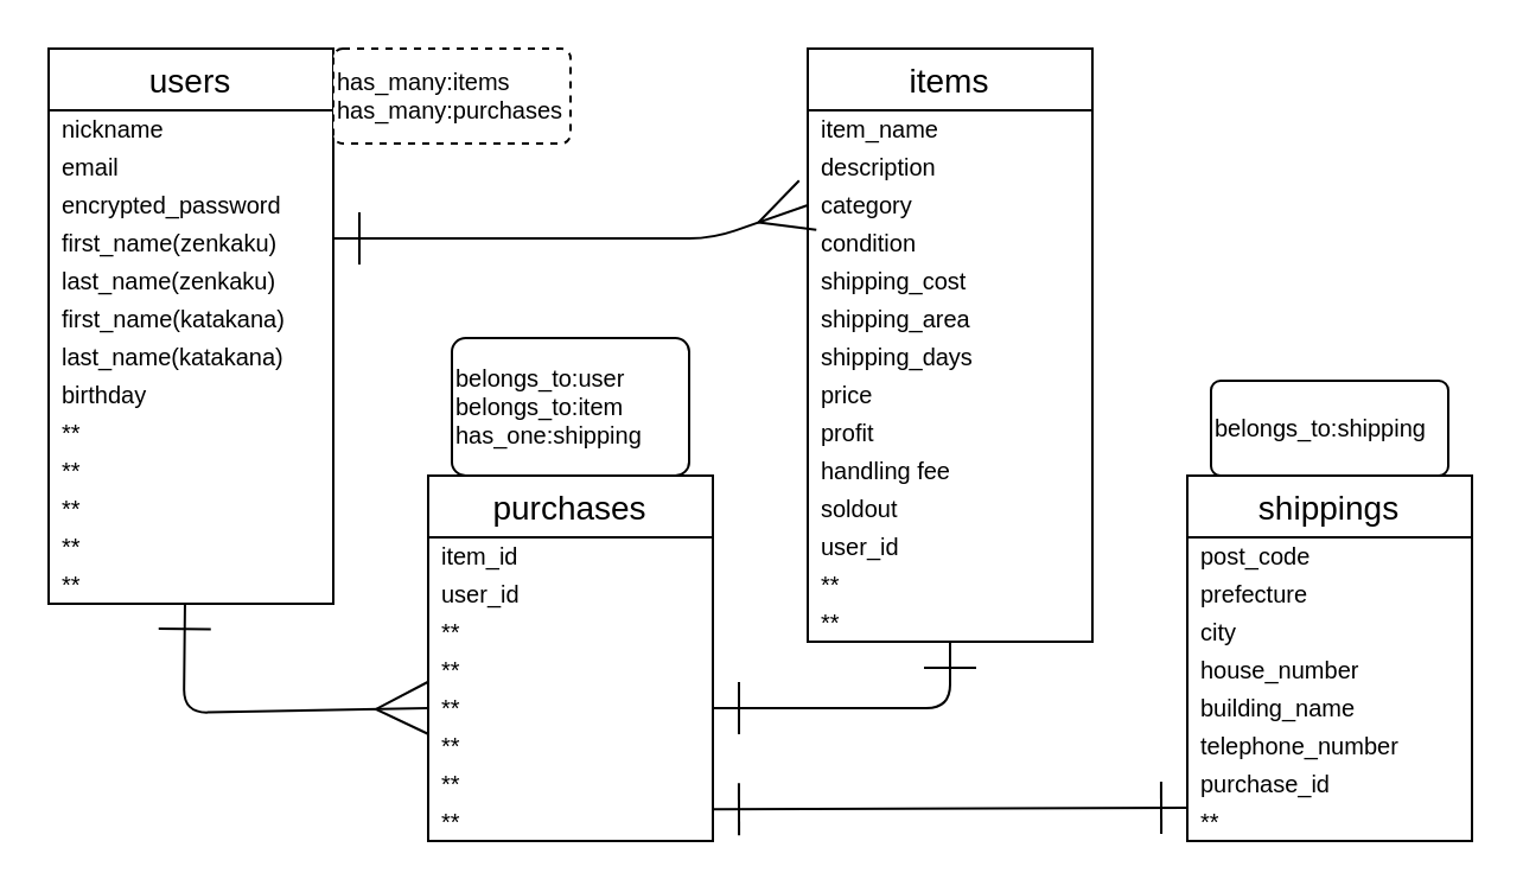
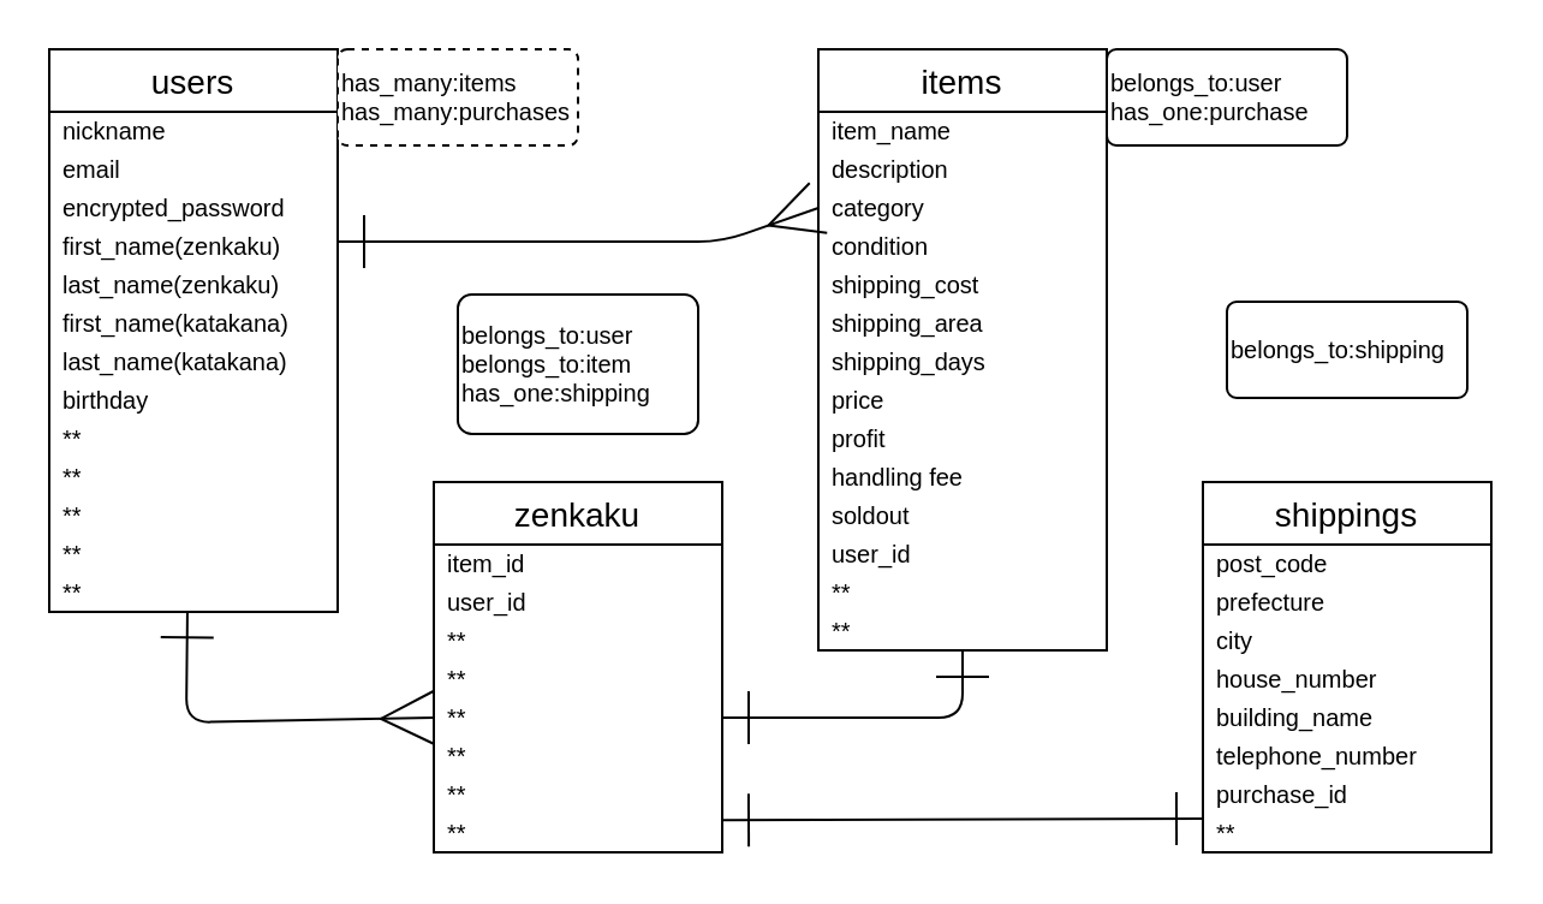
  <mxCell id="0" />
  <mxCell id="1" parent="0" />
  <mxCell id="2" value="users" style="swimlane;fontStyle=0;childLayout=stackLayout;horizontal=1;startSize=26;horizontalStack=0;resizeParent=1;resizeParentMax=0;resizeLast=0;collapsible=1;marginBottom=0;align=center;fontSize=14;spacing=0;" parent="1" vertex="1"><mxGeometry x="20" y="20" width="120" height="234" as="geometry" /></mxCell>
  <mxCell id="3" value="nickname" style="text;strokeColor=none;fillColor=none;spacingLeft=4;spacingRight=4;overflow=hidden;rotatable=0;points=[[0,0.5],[1,0.5]];portConstraint=eastwest;fontSize=10;verticalAlign=middle;" parent="2" vertex="1"><mxGeometry y="26" width="120" height="16" as="geometry" /></mxCell>
  <mxCell id="4" value="email" style="text;strokeColor=none;fillColor=none;spacingLeft=4;spacingRight=4;overflow=hidden;rotatable=0;points=[[0,0.5],[1,0.5]];portConstraint=eastwest;fontSize=10;verticalAlign=middle;" parent="2" vertex="1"><mxGeometry y="42" width="120" height="16" as="geometry" /></mxCell>
  <mxCell id="5" value="encrypted_password" style="text;strokeColor=none;fillColor=none;spacingLeft=4;spacingRight=4;overflow=hidden;rotatable=0;points=[[0,0.5],[1,0.5]];portConstraint=eastwest;fontSize=10;verticalAlign=middle;" parent="2" vertex="1"><mxGeometry y="58" width="120" height="16" as="geometry" /></mxCell>
  <mxCell id="6" value="first_name(zenkaku) " style="text;strokeColor=none;fillColor=none;spacingLeft=4;spacingRight=4;overflow=hidden;rotatable=0;points=[[0,0.5],[1,0.5]];portConstraint=eastwest;fontSize=10;verticalAlign=middle;" parent="2" vertex="1"><mxGeometry y="74" width="120" height="16" as="geometry" /></mxCell>
  <mxCell id="7" value="last_name(zenkaku)" style="text;strokeColor=none;fillColor=none;spacingLeft=4;spacingRight=4;overflow=hidden;rotatable=0;points=[[0,0.5],[1,0.5]];portConstraint=eastwest;fontSize=10;verticalAlign=middle;" parent="2" vertex="1"><mxGeometry y="90" width="120" height="16" as="geometry" /></mxCell>
  <mxCell id="8" value="first_name(katakana) " style="text;strokeColor=none;fillColor=none;spacingLeft=4;spacingRight=4;overflow=hidden;rotatable=0;points=[[0,0.5],[1,0.5]];portConstraint=eastwest;fontSize=10;verticalAlign=middle;" parent="2" vertex="1"><mxGeometry y="106" width="120" height="16" as="geometry" /></mxCell>
  <mxCell id="9" value="last_name(katakana)" style="text;strokeColor=none;fillColor=none;spacingLeft=4;spacingRight=4;overflow=hidden;rotatable=0;points=[[0,0.5],[1,0.5]];portConstraint=eastwest;fontSize=10;verticalAlign=middle;" parent="2" vertex="1"><mxGeometry y="122" width="120" height="16" as="geometry" /></mxCell>
  <mxCell id="10" value="birthday" style="text;strokeColor=none;fillColor=none;spacingLeft=4;spacingRight=4;overflow=hidden;rotatable=0;points=[[0,0.5],[1,0.5]];portConstraint=eastwest;fontSize=10;verticalAlign=middle;" parent="2" vertex="1"><mxGeometry y="138" width="120" height="16" as="geometry" /></mxCell>
  <mxCell id="11" value="**" style="text;strokeColor=none;fillColor=none;spacingLeft=4;spacingRight=4;overflow=hidden;rotatable=0;points=[[0,0.5],[1,0.5]];portConstraint=eastwest;fontSize=10;verticalAlign=middle;" parent="2" vertex="1"><mxGeometry y="154" width="120" height="16" as="geometry" /></mxCell>
  <mxCell id="12" value="**" style="text;strokeColor=none;fillColor=none;spacingLeft=4;spacingRight=4;overflow=hidden;rotatable=0;points=[[0,0.5],[1,0.5]];portConstraint=eastwest;fontSize=10;verticalAlign=middle;" parent="2" vertex="1"><mxGeometry y="170" width="120" height="16" as="geometry" /></mxCell>
  <mxCell id="13" value="**" style="text;strokeColor=none;fillColor=none;spacingLeft=4;spacingRight=4;overflow=hidden;rotatable=0;points=[[0,0.5],[1,0.5]];portConstraint=eastwest;fontSize=10;verticalAlign=middle;" parent="2" vertex="1"><mxGeometry y="186" width="120" height="16" as="geometry" /></mxCell>
  <mxCell id="14" value="**" style="text;strokeColor=none;fillColor=none;spacingLeft=4;spacingRight=4;overflow=hidden;rotatable=0;points=[[0,0.5],[1,0.5]];portConstraint=eastwest;fontSize=10;verticalAlign=middle;" parent="2" vertex="1"><mxGeometry y="202" width="120" height="16" as="geometry" /></mxCell>
  <mxCell id="15" value="**" style="text;strokeColor=none;fillColor=none;spacingLeft=4;spacingRight=4;overflow=hidden;rotatable=0;points=[[0,0.5],[1,0.5]];portConstraint=eastwest;fontSize=10;verticalAlign=middle;" parent="2" vertex="1"><mxGeometry y="218" width="120" height="16" as="geometry" /></mxCell>
  <mxCell id="16" value="items" style="swimlane;fontStyle=0;childLayout=stackLayout;horizontal=1;startSize=26;horizontalStack=0;resizeParent=1;resizeParentMax=0;resizeLast=0;collapsible=1;marginBottom=0;align=center;fontSize=14;spacing=0;" parent="1" vertex="1"><mxGeometry x="340" y="20" width="120" height="250" as="geometry" /></mxCell>
  <mxCell id="17" value="item_name" style="text;strokeColor=none;fillColor=none;spacingLeft=4;spacingRight=4;overflow=hidden;rotatable=0;points=[[0,0.5],[1,0.5]];portConstraint=eastwest;fontSize=10;verticalAlign=middle;" parent="16" vertex="1"><mxGeometry y="26" width="120" height="16" as="geometry" /></mxCell>
  <mxCell id="18" value="description" style="text;strokeColor=none;fillColor=none;spacingLeft=4;spacingRight=4;overflow=hidden;rotatable=0;points=[[0,0.5],[1,0.5]];portConstraint=eastwest;fontSize=10;verticalAlign=middle;" parent="16" vertex="1"><mxGeometry y="42" width="120" height="16" as="geometry" /></mxCell>
  <mxCell id="19" value="category" style="text;strokeColor=none;fillColor=none;spacingLeft=4;spacingRight=4;overflow=hidden;rotatable=0;points=[[0,0.5],[1,0.5]];portConstraint=eastwest;fontSize=10;verticalAlign=middle;" parent="16" vertex="1"><mxGeometry y="58" width="120" height="16" as="geometry" /></mxCell>
  <mxCell id="20" value="condition" style="text;strokeColor=none;fillColor=none;spacingLeft=4;spacingRight=4;overflow=hidden;rotatable=0;points=[[0,0.5],[1,0.5]];portConstraint=eastwest;fontSize=10;verticalAlign=middle;" parent="16" vertex="1"><mxGeometry y="74" width="120" height="16" as="geometry" /></mxCell>
  <mxCell id="21" value="shipping_cost" style="text;strokeColor=none;fillColor=none;spacingLeft=4;spacingRight=4;overflow=hidden;rotatable=0;points=[[0,0.5],[1,0.5]];portConstraint=eastwest;fontSize=10;verticalAlign=middle;" parent="16" vertex="1"><mxGeometry y="90" width="120" height="16" as="geometry" /></mxCell>
  <mxCell id="22" value="shipping_area" style="text;strokeColor=none;fillColor=none;spacingLeft=4;spacingRight=4;overflow=hidden;rotatable=0;points=[[0,0.5],[1,0.5]];portConstraint=eastwest;fontSize=10;verticalAlign=middle;" parent="16" vertex="1"><mxGeometry y="106" width="120" height="16" as="geometry" /></mxCell>
  <mxCell id="23" value="shipping_days" style="text;strokeColor=none;fillColor=none;spacingLeft=4;spacingRight=4;overflow=hidden;rotatable=0;points=[[0,0.5],[1,0.5]];portConstraint=eastwest;fontSize=10;verticalAlign=middle;" parent="16" vertex="1"><mxGeometry y="122" width="120" height="16" as="geometry" /></mxCell>
  <mxCell id="24" value="price" style="text;strokeColor=none;fillColor=none;spacingLeft=4;spacingRight=4;overflow=hidden;rotatable=0;points=[[0,0.5],[1,0.5]];portConstraint=eastwest;fontSize=10;verticalAlign=middle;" parent="16" vertex="1"><mxGeometry y="138" width="120" height="16" as="geometry" /></mxCell>
  <mxCell id="25" value="profit" style="text;strokeColor=none;fillColor=none;spacingLeft=4;spacingRight=4;overflow=hidden;rotatable=0;points=[[0,0.5],[1,0.5]];portConstraint=eastwest;fontSize=10;verticalAlign=middle;" parent="16" vertex="1"><mxGeometry y="154" width="120" height="16" as="geometry" /></mxCell>
  <mxCell id="26" value="handling fee" style="text;strokeColor=none;fillColor=none;spacingLeft=4;spacingRight=4;overflow=hidden;rotatable=0;points=[[0,0.5],[1,0.5]];portConstraint=eastwest;fontSize=10;verticalAlign=middle;" parent="16" vertex="1"><mxGeometry y="170" width="120" height="16" as="geometry" /></mxCell>
  <mxCell id="27" value="soldout" style="text;strokeColor=none;fillColor=none;spacingLeft=4;spacingRight=4;overflow=hidden;rotatable=0;points=[[0,0.5],[1,0.5]];portConstraint=eastwest;fontSize=10;verticalAlign=middle;" parent="16" vertex="1"><mxGeometry y="186" width="120" height="16" as="geometry" /></mxCell>
  <mxCell id="28" value="user_id" style="text;strokeColor=none;fillColor=none;spacingLeft=4;spacingRight=4;overflow=hidden;rotatable=0;points=[[0,0.5],[1,0.5]];portConstraint=eastwest;fontSize=10;verticalAlign=middle;" parent="16" vertex="1"><mxGeometry y="202" width="120" height="16" as="geometry" /></mxCell>
  <mxCell id="29" value="**" style="text;strokeColor=none;fillColor=none;spacingLeft=4;spacingRight=4;overflow=hidden;rotatable=0;points=[[0,0.5],[1,0.5]];portConstraint=eastwest;fontSize=10;verticalAlign=middle;" parent="16" vertex="1"><mxGeometry y="218" width="120" height="16" as="geometry" /></mxCell>
  <mxCell id="30" value="**" style="text;strokeColor=none;fillColor=none;spacingLeft=4;spacingRight=4;overflow=hidden;rotatable=0;points=[[0,0.5],[1,0.5]];portConstraint=eastwest;fontSize=10;verticalAlign=middle;" parent="16" vertex="1"><mxGeometry y="234" width="120" height="16" as="geometry" /></mxCell>
- <mxCell id="31" value="purchases" style="swimlane;fontStyle=0;childLayout=stackLayout;horizontal=1;startSize=26;horizontalStack=0;resizeParent=1;resizeParentMax=0;resizeLast=0;collapsible=1;marginBottom=0;align=center;fontSize=14;spacing=0;" parent="1" vertex="1"><mxGeometry x="180" y="200" width="120" height="154" as="geometry" /></mxCell>
+ <mxCell id="31" value="zenkaku" style="swimlane;fontStyle=0;childLayout=stackLayout;horizontal=1;startSize=26;horizontalStack=0;resizeParent=1;resizeParentMax=0;resizeLast=0;collapsible=1;marginBottom=0;align=center;fontSize=14;spacing=0;" parent="1" vertex="1"><mxGeometry x="180" y="200" width="120" height="154" as="geometry" /></mxCell>
  <mxCell id="32" value="item_id" style="text;strokeColor=none;fillColor=none;spacingLeft=4;spacingRight=4;overflow=hidden;rotatable=0;points=[[0,0.5],[1,0.5]];portConstraint=eastwest;fontSize=10;verticalAlign=middle;" parent="31" vertex="1"><mxGeometry y="26" width="120" height="16" as="geometry" /></mxCell>
  <mxCell id="33" value="user_id" style="text;strokeColor=none;fillColor=none;spacingLeft=4;spacingRight=4;overflow=hidden;rotatable=0;points=[[0,0.5],[1,0.5]];portConstraint=eastwest;fontSize=10;verticalAlign=middle;" parent="31" vertex="1"><mxGeometry y="42" width="120" height="16" as="geometry" /></mxCell>
  <mxCell id="34" value="**" style="text;strokeColor=none;fillColor=none;spacingLeft=4;spacingRight=4;overflow=hidden;rotatable=0;points=[[0,0.5],[1,0.5]];portConstraint=eastwest;fontSize=10;verticalAlign=middle;" parent="31" vertex="1"><mxGeometry y="58" width="120" height="16" as="geometry" /></mxCell>
  <mxCell id="35" value="**" style="text;strokeColor=none;fillColor=none;spacingLeft=4;spacingRight=4;overflow=hidden;rotatable=0;points=[[0,0.5],[1,0.5]];portConstraint=eastwest;fontSize=10;verticalAlign=middle;" parent="31" vertex="1"><mxGeometry y="74" width="120" height="16" as="geometry" /></mxCell>
  <mxCell id="36" value="**" style="text;strokeColor=none;fillColor=none;spacingLeft=4;spacingRight=4;overflow=hidden;rotatable=0;points=[[0,0.5],[1,0.5]];portConstraint=eastwest;fontSize=10;verticalAlign=middle;" parent="31" vertex="1"><mxGeometry y="90" width="120" height="16" as="geometry" /></mxCell>
  <mxCell id="37" value="**" style="text;strokeColor=none;fillColor=none;spacingLeft=4;spacingRight=4;overflow=hidden;rotatable=0;points=[[0,0.5],[1,0.5]];portConstraint=eastwest;fontSize=10;verticalAlign=middle;" parent="31" vertex="1"><mxGeometry y="106" width="120" height="16" as="geometry" /></mxCell>
  <mxCell id="38" value="**" style="text;strokeColor=none;fillColor=none;spacingLeft=4;spacingRight=4;overflow=hidden;rotatable=0;points=[[0,0.5],[1,0.5]];portConstraint=eastwest;fontSize=10;verticalAlign=middle;" parent="31" vertex="1"><mxGeometry y="122" width="120" height="16" as="geometry" /></mxCell>
  <mxCell id="39" value="**" style="text;strokeColor=none;fillColor=none;spacingLeft=4;spacingRight=4;overflow=hidden;rotatable=0;points=[[0,0.5],[1,0.5]];portConstraint=eastwest;fontSize=10;verticalAlign=middle;" parent="31" vertex="1"><mxGeometry y="138" width="120" height="16" as="geometry" /></mxCell>
  <mxCell id="40" style="edgeStyle=none;html=1;startArrow=ERone;startFill=0;endArrow=ERmany;endFill=0;startSize=20;endSize=20;sourcePerimeterSpacing=0;targetPerimeterSpacing=0;entryX=0;entryY=0.5;entryDx=0;entryDy=0;" parent="1" target="19" edge="1"><mxGeometry relative="1" as="geometry"><mxPoint x="140" y="100" as="sourcePoint" /><mxPoint x="370" y="120" as="targetPoint" /><Array as="points"><mxPoint x="300" y="100" /></Array></mxGeometry></mxCell>
  <mxCell id="41" style="edgeStyle=none;html=1;startArrow=ERmany;startFill=0;endArrow=ERone;endFill=0;startSize=20;endSize=20;sourcePerimeterSpacing=0;targetPerimeterSpacing=0;entryX=0.479;entryY=0.974;entryDx=0;entryDy=0;entryPerimeter=0;exitX=0;exitY=0.5;exitDx=0;exitDy=0;" parent="1" source="36" target="15" edge="1"><mxGeometry relative="1" as="geometry"><mxPoint x="100" y="250" as="targetPoint" /><mxPoint x="180" y="280" as="sourcePoint" /><Array as="points"><mxPoint x="77" y="300" /></Array></mxGeometry></mxCell>
  <mxCell id="42" style="edgeStyle=none;html=1;startArrow=ERone;startFill=0;endArrow=ERone;endFill=0;startSize=20;endSize=20;sourcePerimeterSpacing=0;targetPerimeterSpacing=0;exitX=1;exitY=0.5;exitDx=0;exitDy=0;" parent="1" source="36" edge="1"><mxGeometry relative="1" as="geometry"><mxPoint x="300" y="280" as="sourcePoint" /><mxPoint x="400" y="270" as="targetPoint" /><Array as="points"><mxPoint x="400" y="298" /></Array></mxGeometry></mxCell>
  <mxCell id="43" value="has_many:items&lt;br&gt;has_many:purchases" style="rounded=1;arcSize=10;whiteSpace=wrap;html=1;align=left;fontSize=10;dashed=1;" parent="1" vertex="1"><mxGeometry x="140" y="20" width="100" height="40" as="geometry" /></mxCell>
- <mxCell id="45" value="belongs_to:user&lt;br&gt;belongs_to:item&lt;br&gt;has_one:shipping" style="rounded=1;arcSize=10;whiteSpace=wrap;html=1;align=left;fontSize=10;" parent="1" vertex="1"><mxGeometry x="190" y="142" width="100" height="58" as="geometry" /></mxCell>
+ <mxCell id="44" value="belongs_to:user&lt;br&gt;has_one:purchase" style="rounded=1;arcSize=10;whiteSpace=wrap;html=1;align=left;fontSize=10;" parent="1" vertex="1"><mxGeometry x="460" y="20" width="100" height="40" as="geometry" /></mxCell>
+ <mxCell id="45" value="belongs_to:user&lt;br&gt;belongs_to:item&lt;br&gt;has_one:shipping" style="rounded=1;arcSize=10;whiteSpace=wrap;html=1;align=left;fontSize=10;" parent="1" vertex="1"><mxGeometry x="190" y="122" width="100" height="58" as="geometry" /></mxCell>
  <mxCell id="46" value="shippings" style="swimlane;fontStyle=0;childLayout=stackLayout;horizontal=1;startSize=26;horizontalStack=0;resizeParent=1;resizeParentMax=0;resizeLast=0;collapsible=1;marginBottom=0;align=center;fontSize=14;spacing=0;" parent="1" vertex="1"><mxGeometry x="500" y="200" width="120" height="154" as="geometry" /></mxCell>
  <mxCell id="47" value="post_code" style="text;strokeColor=none;fillColor=none;spacingLeft=4;spacingRight=4;overflow=hidden;rotatable=0;points=[[0,0.5],[1,0.5]];portConstraint=eastwest;fontSize=10;verticalAlign=middle;" parent="46" vertex="1"><mxGeometry y="26" width="120" height="16" as="geometry" /></mxCell>
  <mxCell id="48" value="prefecture" style="text;strokeColor=none;fillColor=none;spacingLeft=4;spacingRight=4;overflow=hidden;rotatable=0;points=[[0,0.5],[1,0.5]];portConstraint=eastwest;fontSize=10;verticalAlign=middle;" parent="46" vertex="1"><mxGeometry y="42" width="120" height="16" as="geometry" /></mxCell>
  <mxCell id="49" value="city" style="text;strokeColor=none;fillColor=none;spacingLeft=4;spacingRight=4;overflow=hidden;rotatable=0;points=[[0,0.5],[1,0.5]];portConstraint=eastwest;fontSize=10;verticalAlign=middle;" parent="46" vertex="1"><mxGeometry y="58" width="120" height="16" as="geometry" /></mxCell>
  <mxCell id="50" value="house_number" style="text;strokeColor=none;fillColor=none;spacingLeft=4;spacingRight=4;overflow=hidden;rotatable=0;points=[[0,0.5],[1,0.5]];portConstraint=eastwest;fontSize=10;verticalAlign=middle;" parent="46" vertex="1"><mxGeometry y="74" width="120" height="16" as="geometry" /></mxCell>
  <mxCell id="51" value="building_name" style="text;strokeColor=none;fillColor=none;spacingLeft=4;spacingRight=4;overflow=hidden;rotatable=0;points=[[0,0.5],[1,0.5]];portConstraint=eastwest;fontSize=10;verticalAlign=middle;" parent="46" vertex="1"><mxGeometry y="90" width="120" height="16" as="geometry" /></mxCell>
  <mxCell id="52" value="telephone_number" style="text;strokeColor=none;fillColor=none;spacingLeft=4;spacingRight=4;overflow=hidden;rotatable=0;points=[[0,0.5],[1,0.5]];portConstraint=eastwest;fontSize=10;verticalAlign=middle;" parent="46" vertex="1"><mxGeometry y="106" width="120" height="16" as="geometry" /></mxCell>
  <mxCell id="53" value="purchase_id" style="text;strokeColor=none;fillColor=none;spacingLeft=4;spacingRight=4;overflow=hidden;rotatable=0;points=[[0,0.5],[1,0.5]];portConstraint=eastwest;fontSize=10;verticalAlign=middle;" parent="46" vertex="1"><mxGeometry y="122" width="120" height="16" as="geometry" /></mxCell>
  <mxCell id="54" value="**" style="text;strokeColor=none;fillColor=none;spacingLeft=4;spacingRight=4;overflow=hidden;rotatable=0;points=[[0,0.5],[1,0.5]];portConstraint=eastwest;fontSize=10;verticalAlign=middle;" parent="46" vertex="1"><mxGeometry y="138" width="120" height="16" as="geometry" /></mxCell>
  <mxCell id="55" style="edgeStyle=none;html=1;exitX=0.979;exitY=0.041;exitDx=0;exitDy=0;fontSize=10;startArrow=ERone;startFill=0;endArrow=ERone;endFill=0;startSize=20;endSize=20;sourcePerimeterSpacing=0;targetPerimeterSpacing=0;exitPerimeter=0;" parent="1" edge="1"><mxGeometry relative="1" as="geometry"><mxPoint x="300" y="340.656" as="sourcePoint" /><mxPoint x="500" y="340" as="targetPoint" /></mxGeometry></mxCell>
- <mxCell id="56" value="belongs_to:shipping&lt;br&gt;" style="rounded=1;arcSize=10;whiteSpace=wrap;html=1;align=left;fontSize=10;" parent="1" vertex="1"><mxGeometry x="510" y="160" width="100" height="40" as="geometry" /></mxCell>
+ <mxCell id="56" value="belongs_to:shipping&lt;br&gt;" style="rounded=1;arcSize=10;whiteSpace=wrap;html=1;align=left;fontSize=10;" parent="1" vertex="1"><mxGeometry x="510" y="125" width="100" height="40" as="geometry" /></mxCell>
